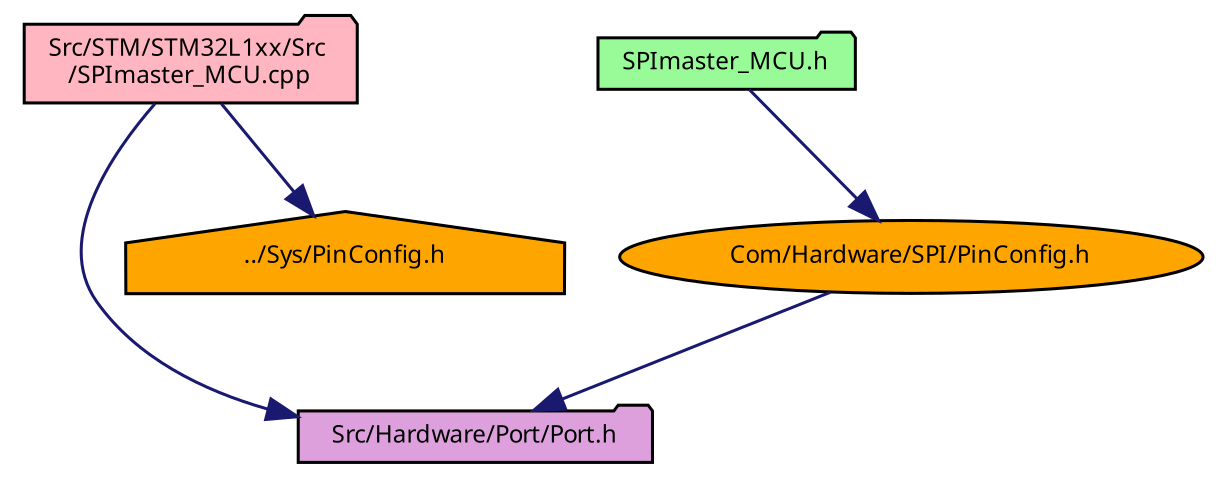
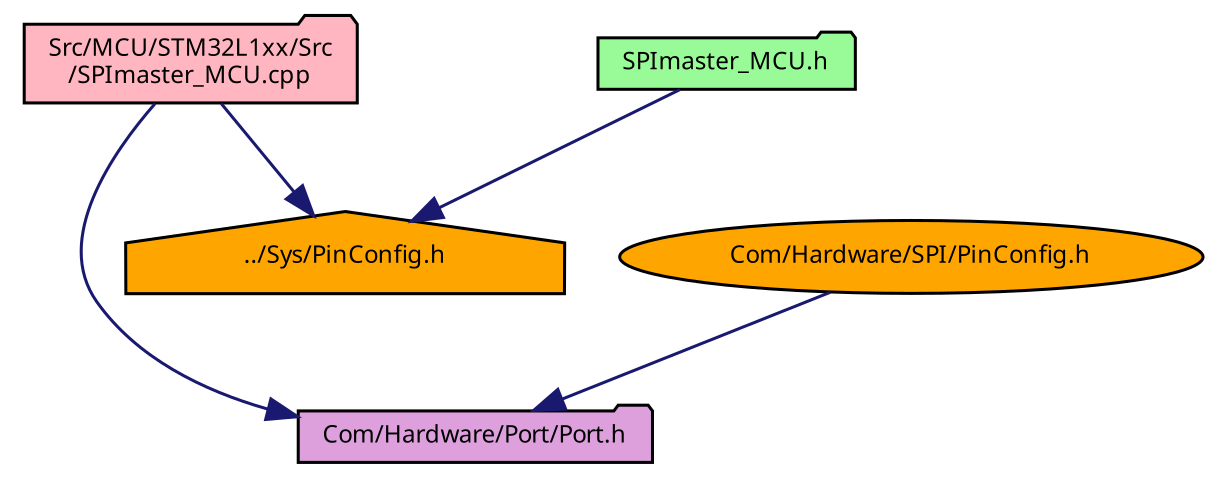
  digraph {
    node [color=black fillcolor=orange fontname=Sans fontsize=8 shape=folder style=filled]
    edge [color=midnightblue fontname=Sans fontsize=8 labelfontname=Sans labelfontsize=8 style=solid]
-   n1 [fillcolor=lightpink fontcolor=black height=0.2 label="Src/STM/STM32L1xx/Src\l/SPImaster_MCU.cpp" width=0.4]
+   n1 [fillcolor=lightpink fontcolor=black height=0.2 label="Src/MCU/STM32L1xx/Src\l/SPImaster_MCU.cpp" width=0.4]
    n2 [height=0.2 label="../Sys/PinConfig.h" shape=house width=0.4]
-   n3 [fillcolor=plum height=0.2 label="Src/Hardware/Port/Port.h" width=0.4]
+   n3 [fillcolor=plum height=0.2 label="Com/Hardware/Port/Port.h" width=0.4]
    n4 [fillcolor=palegreen height=0.2 label="SPImaster_MCU.h" width=0.4]
    n5 [height=0.2 label="Com/Hardware/SPI/PinConfig.h" shape=ellipse width=0.4]
    n1 -> n2
    n1 -> n3
-   n4 -> n5
+   n4 -> n2
    n5 -> n3
  }
